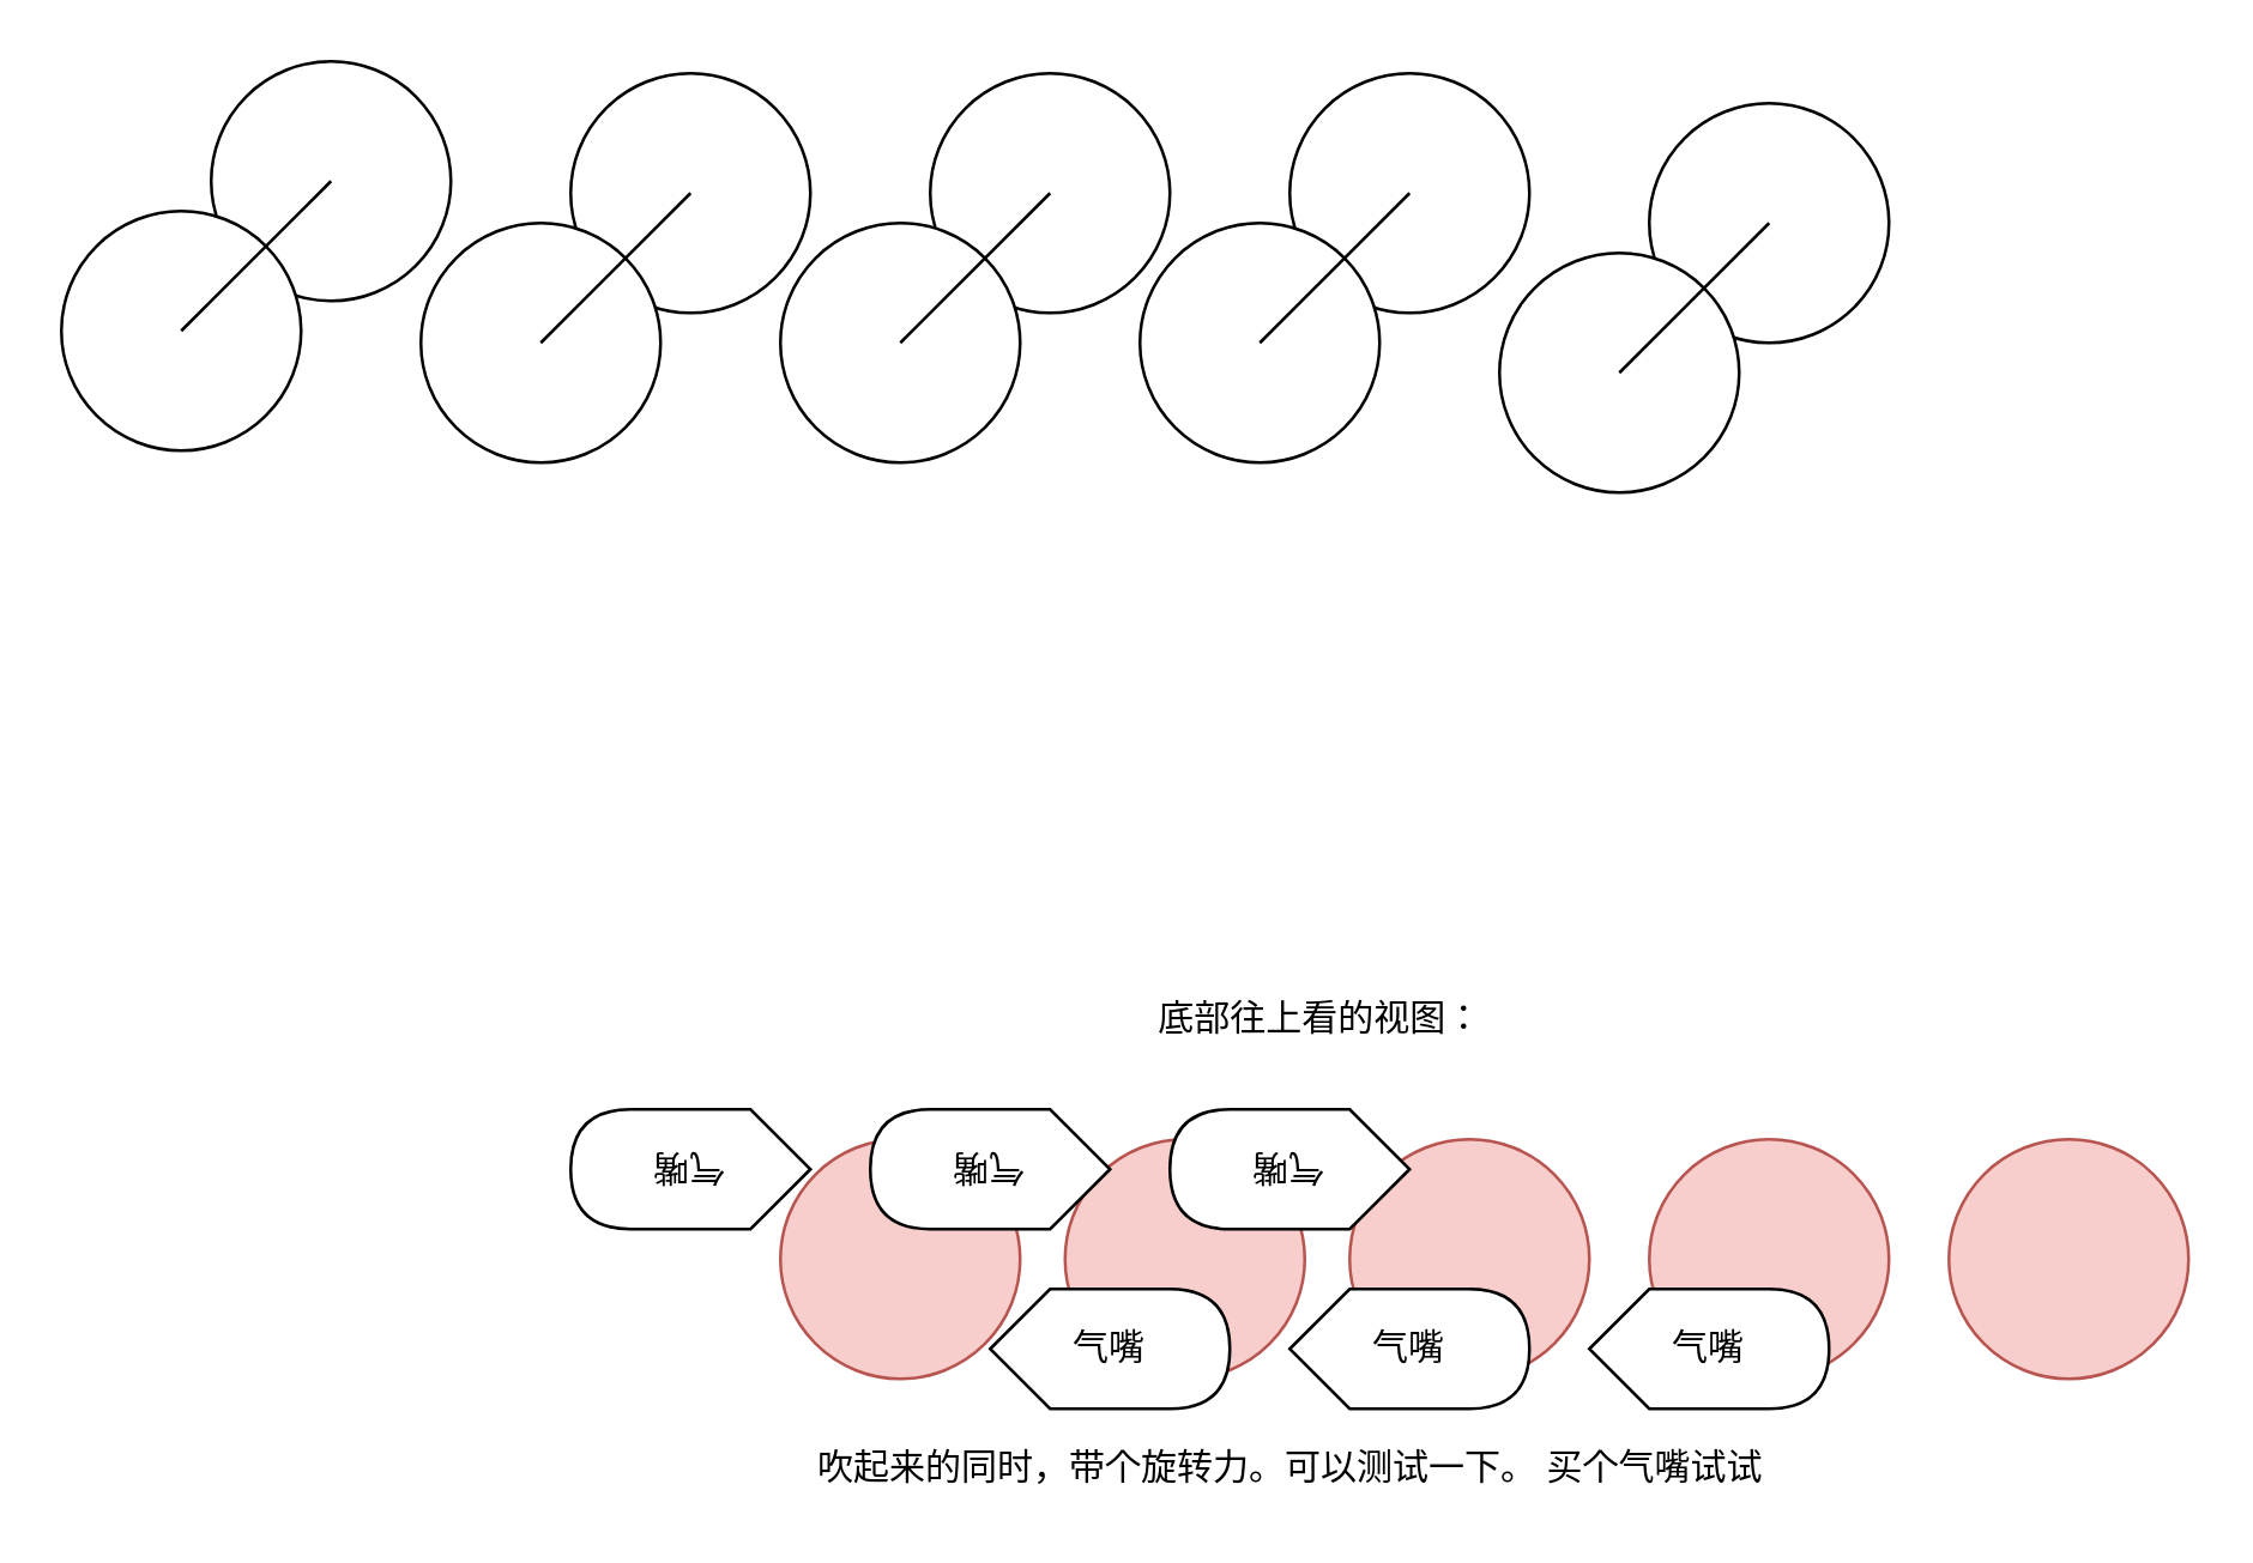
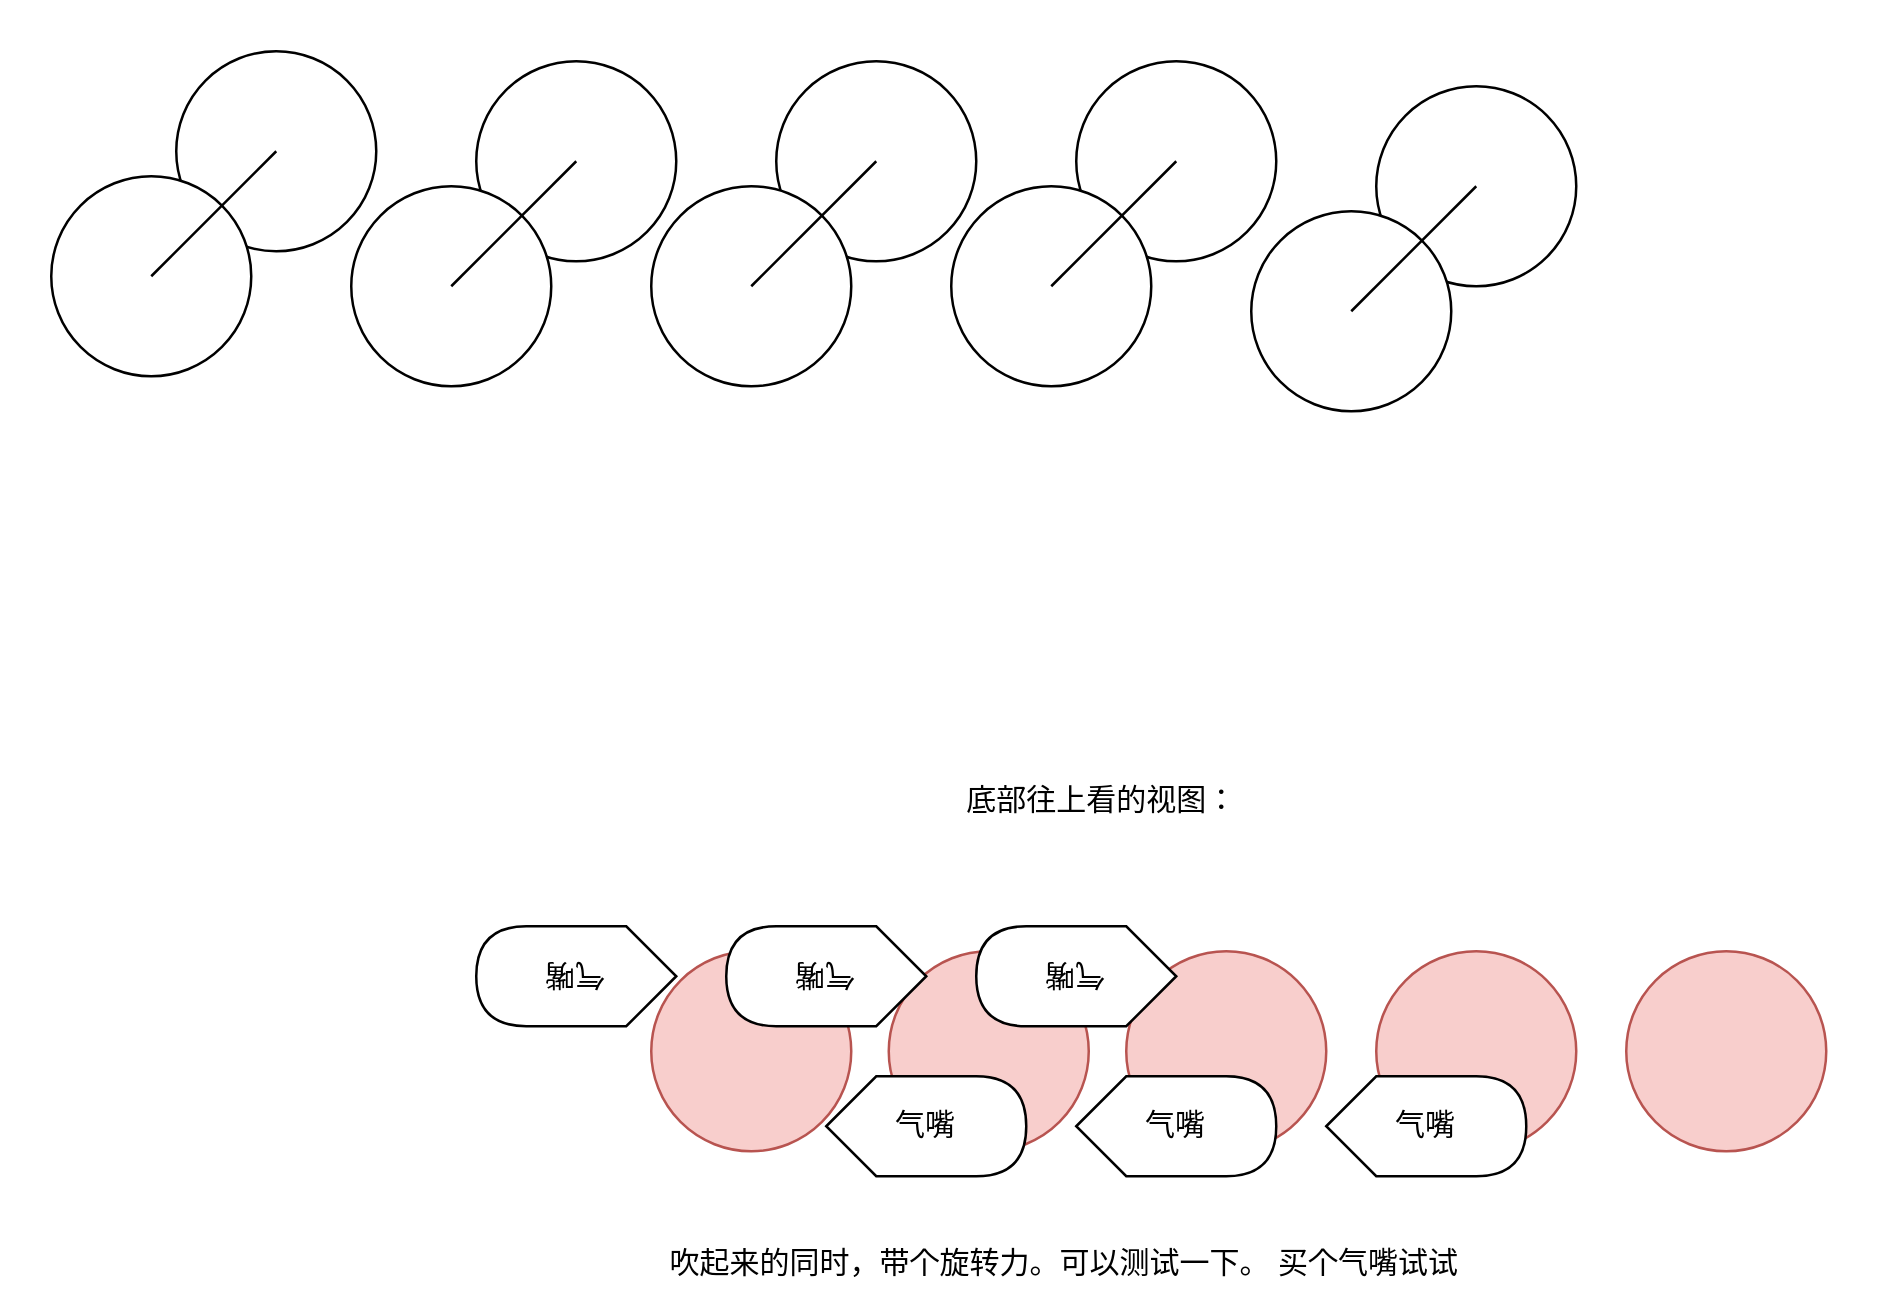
  <mxCell id="0" />
  <mxCell id="1" parent="0" />
  <mxCell id="2" value="" style="group" vertex="1" connectable="0" parent="1"><mxGeometry x="20" y="20" width="130" height="130" as="geometry" /></mxCell>
  <mxCell id="3" value="" style="ellipse;whiteSpace=wrap;html=1;aspect=fixed;" vertex="1" parent="2"><mxGeometry x="50" width="80" height="80" as="geometry" /></mxCell>
  <mxCell id="4" value="" style="ellipse;whiteSpace=wrap;html=1;aspect=fixed;" vertex="1" parent="2"><mxGeometry y="50" width="80" height="80" as="geometry" /></mxCell>
  <mxCell id="5" value="" style="endArrow=none;html=1;" edge="1" parent="2"><mxGeometry width="50" height="50" relative="1" as="geometry"><mxPoint x="40" y="90" as="sourcePoint" /><mxPoint x="90" y="40" as="targetPoint" /></mxGeometry></mxCell>
  <mxCell id="6" value="" style="group" vertex="1" connectable="0" parent="1"><mxGeometry x="140" y="24" width="130" height="130" as="geometry" /></mxCell>
  <mxCell id="7" value="" style="ellipse;whiteSpace=wrap;html=1;aspect=fixed;" vertex="1" parent="6"><mxGeometry x="50" width="80" height="80" as="geometry" /></mxCell>
  <mxCell id="8" value="" style="ellipse;whiteSpace=wrap;html=1;aspect=fixed;" vertex="1" parent="6"><mxGeometry y="50" width="80" height="80" as="geometry" /></mxCell>
  <mxCell id="9" value="" style="endArrow=none;html=1;" edge="1" parent="6"><mxGeometry width="50" height="50" relative="1" as="geometry"><mxPoint x="40" y="90" as="sourcePoint" /><mxPoint x="90" y="40" as="targetPoint" /></mxGeometry></mxCell>
  <mxCell id="10" value="" style="group" vertex="1" connectable="0" parent="1"><mxGeometry x="260" y="24" width="130" height="130" as="geometry" /></mxCell>
  <mxCell id="11" value="" style="ellipse;whiteSpace=wrap;html=1;aspect=fixed;" vertex="1" parent="10"><mxGeometry x="50" width="80" height="80" as="geometry" /></mxCell>
  <mxCell id="12" value="" style="ellipse;whiteSpace=wrap;html=1;aspect=fixed;" vertex="1" parent="10"><mxGeometry y="50" width="80" height="80" as="geometry" /></mxCell>
  <mxCell id="13" value="" style="endArrow=none;html=1;" edge="1" parent="10"><mxGeometry width="50" height="50" relative="1" as="geometry"><mxPoint x="40" y="90" as="sourcePoint" /><mxPoint x="90" y="40" as="targetPoint" /></mxGeometry></mxCell>
  <mxCell id="14" value="" style="group" vertex="1" connectable="0" parent="1"><mxGeometry x="380" y="24" width="130" height="130" as="geometry" /></mxCell>
  <mxCell id="15" value="" style="ellipse;whiteSpace=wrap;html=1;aspect=fixed;" vertex="1" parent="14"><mxGeometry x="50" width="80" height="80" as="geometry" /></mxCell>
  <mxCell id="16" value="" style="ellipse;whiteSpace=wrap;html=1;aspect=fixed;" vertex="1" parent="14"><mxGeometry y="50" width="80" height="80" as="geometry" /></mxCell>
  <mxCell id="17" value="" style="endArrow=none;html=1;" edge="1" parent="14"><mxGeometry width="50" height="50" relative="1" as="geometry"><mxPoint x="40" y="90" as="sourcePoint" /><mxPoint x="90" y="40" as="targetPoint" /></mxGeometry></mxCell>
  <mxCell id="18" value="" style="group" vertex="1" connectable="0" parent="1"><mxGeometry x="500" y="34" width="130" height="130" as="geometry" /></mxCell>
  <mxCell id="19" value="" style="ellipse;whiteSpace=wrap;html=1;aspect=fixed;" vertex="1" parent="18"><mxGeometry x="50" width="80" height="80" as="geometry" /></mxCell>
  <mxCell id="20" value="" style="ellipse;whiteSpace=wrap;html=1;aspect=fixed;" vertex="1" parent="18"><mxGeometry y="50" width="80" height="80" as="geometry" /></mxCell>
  <mxCell id="21" value="" style="endArrow=none;html=1;" edge="1" parent="18"><mxGeometry width="50" height="50" relative="1" as="geometry"><mxPoint x="40" y="90" as="sourcePoint" /><mxPoint x="90" y="40" as="targetPoint" /></mxGeometry></mxCell>
  <mxCell id="22" value="" style="ellipse;whiteSpace=wrap;html=1;aspect=fixed;fillColor=#f8cecc;strokeColor=#b85450;" vertex="1" parent="1"><mxGeometry x="260" y="380" width="80" height="80" as="geometry" /></mxCell>
  <mxCell id="23" value="" style="ellipse;whiteSpace=wrap;html=1;aspect=fixed;fillColor=#f8cecc;strokeColor=#b85450;" vertex="1" parent="1"><mxGeometry x="355" y="380" width="80" height="80" as="geometry" /></mxCell>
  <mxCell id="24" value="" style="ellipse;whiteSpace=wrap;html=1;aspect=fixed;fillColor=#f8cecc;strokeColor=#b85450;" vertex="1" parent="1"><mxGeometry x="450" y="380" width="80" height="80" as="geometry" /></mxCell>
  <mxCell id="25" value="" style="ellipse;whiteSpace=wrap;html=1;aspect=fixed;fillColor=#f8cecc;strokeColor=#b85450;" vertex="1" parent="1"><mxGeometry x="550" y="380" width="80" height="80" as="geometry" /></mxCell>
  <mxCell id="26" value="" style="ellipse;whiteSpace=wrap;html=1;aspect=fixed;fillColor=#f8cecc;strokeColor=#b85450;" vertex="1" parent="1"><mxGeometry x="650" y="380" width="80" height="80" as="geometry" /></mxCell>
  <mxCell id="27" value="气嘴" style="shape=display;whiteSpace=wrap;html=1;rotation=-180;" vertex="1" parent="1"><mxGeometry x="190" y="370" width="80" height="40" as="geometry" /></mxCell>
  <mxCell id="28" value="气嘴" style="shape=display;whiteSpace=wrap;html=1;rotation=0;" vertex="1" parent="1"><mxGeometry x="330" y="430" width="80" height="40" as="geometry" /></mxCell>
  <mxCell id="29" value="气嘴" style="shape=display;whiteSpace=wrap;html=1;rotation=-180;" vertex="1" parent="1"><mxGeometry x="290" y="370" width="80" height="40" as="geometry" /></mxCell>
  <mxCell id="30" value="气嘴" style="shape=display;whiteSpace=wrap;html=1;rotation=0;" vertex="1" parent="1"><mxGeometry x="430" y="430" width="80" height="40" as="geometry" /></mxCell>
  <mxCell id="31" value="气嘴" style="shape=display;whiteSpace=wrap;html=1;rotation=-180;" vertex="1" parent="1"><mxGeometry x="390" y="370" width="80" height="40" as="geometry" /></mxCell>
  <mxCell id="32" value="气嘴" style="shape=display;whiteSpace=wrap;html=1;rotation=0;" vertex="1" parent="1"><mxGeometry x="530" y="430" width="80" height="40" as="geometry" /></mxCell>
- <mxCell id="33" value="底部往上看的视图：" style="text;html=1;resizable=0;autosize=1;align=center;verticalAlign=middle;points=[];fillColor=none;strokeColor=none;rounded=0;" vertex="1" parent="1"><mxGeometry x="380" y="330" width="120" height="20" as="geometry" /></mxCell>
- <mxCell id="34" value="吹起来的同时，带个旋转力。可以测试一下。 买个气嘴试试" style="text;html=1;resizable=0;autosize=1;align=center;verticalAlign=middle;points=[];fillColor=none;strokeColor=none;rounded=0;" vertex="1" parent="1"><mxGeometry x="265" y="480" width="330" height="20" as="geometry" /></mxCell>
+ <mxCell id="33" value="底部往上看的视图：" style="text;html=1;resizable=0;autosize=1;align=center;verticalAlign=middle;points=[];fillColor=none;strokeColor=none;rounded=0;" vertex="1" parent="1"><mxGeometry x="380" y="310" width="120" height="20" as="geometry" /></mxCell>
+ <mxCell id="34" value="吹起来的同时，带个旋转力。可以测试一下。 买个气嘴试试" style="text;html=1;resizable=0;autosize=1;align=center;verticalAlign=middle;points=[];fillColor=none;strokeColor=none;rounded=0;" vertex="1" parent="1"><mxGeometry x="260" y="495" width="330" height="20" as="geometry" /></mxCell>
